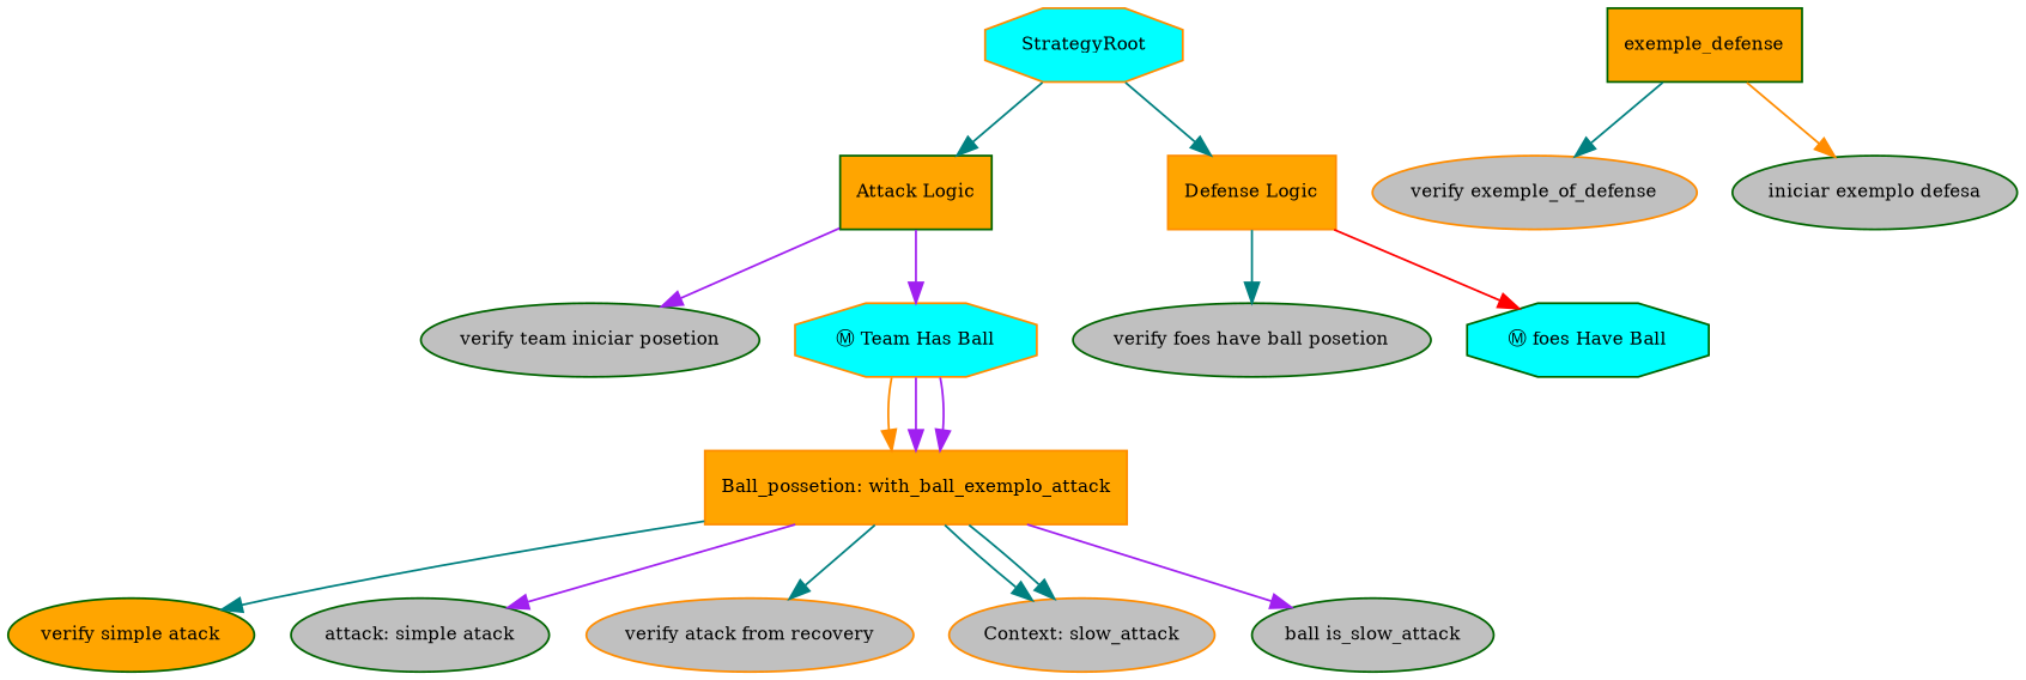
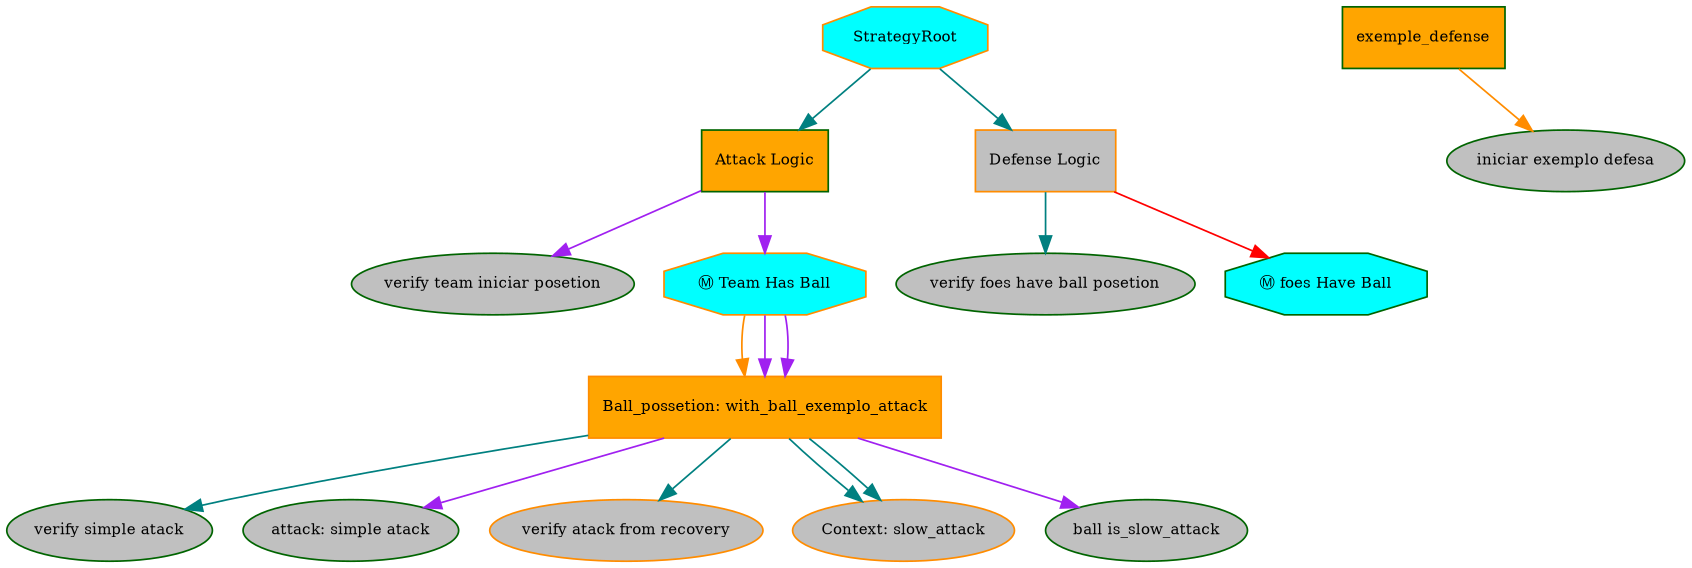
  digraph {
    fontname="times-roman"
    ordering=out
    node [color=darkgreen fillcolor=gray fontcolor=black fontname="times-roman" fontsize=9 shape=ellipse style=filled]
    edge [color=teal fontname="times-roman"]
    n1 [color=darkorange fillcolor=cyan label=StrategyRoot shape=octagon]
    n2 [fillcolor=orange label="Attack Logic" shape=box]
-   n3 [color=darkorange fillcolor=orange label="Defense Logic" shape=box]
+   n3 [color=darkorange label="Defense Logic" shape=box]
    n4 [label="verify team iniciar posetion"]
    n5 [color=darkorange fillcolor=cyan label="Ⓜ Team Has Ball" shape=octagon]
    n6 [label="verify foes have ball posetion"]
    n7 [fillcolor=cyan label="Ⓜ foes Have Ball" shape=octagon]
    n8 [color=darkorange fillcolor=orange label="Ball_possetion: with_ball_exemplo_attack" shape=box]
-   n9 [fillcolor=orange label="verify simple atack"]
+   n9 [label="verify simple atack"]
    n10 [label="attack: simple atack"]
    n11 [color=darkorange label="verify atack from recovery"]
    n12 [color=darkorange label="Context: slow_attack"]
    n13 [label="ball is_slow_attack"]
    n14 [fillcolor=orange label=exemple_defense shape=box]
-   n15 [color=darkorange label="verify exemple_of_defense"]
    n16 [label="iniciar exemplo defesa"]
    n1 -> n2
    n1 -> n3
    n2 -> n4 [color=purple]
    n2 -> n5 [color=purple]
    n3 -> n6
    n3 -> n7 [color=red]
    n5 -> n8 [color=darkorange headport=" Simple_attack"]
    n5 -> n8 [color=purple headport=" Attack_from_recovery"]
    n5 -> n8 [color=purple headport=" with_ball_slow_attack"]
    n8 -> n9 [tailport=" Simple_attack"]
    n8 -> n10 [color=purple headport=" simple atack" tailport=" Simple_attack"]
    n8 -> n11 [tailport=" Attack_from_recovery"]
    n8 -> n12 [headport=" recovery" tailport=" Attack_from_recovery"]
    n8 -> n12 [headport=" slow_attack" tailport=" with_ball_slow_attack"]
    n8 -> n13 [color=purple tailport=" with_ball_slow_attack"]
-   n14 -> n15
    n14 -> n16 [color=darkorange]
  }
